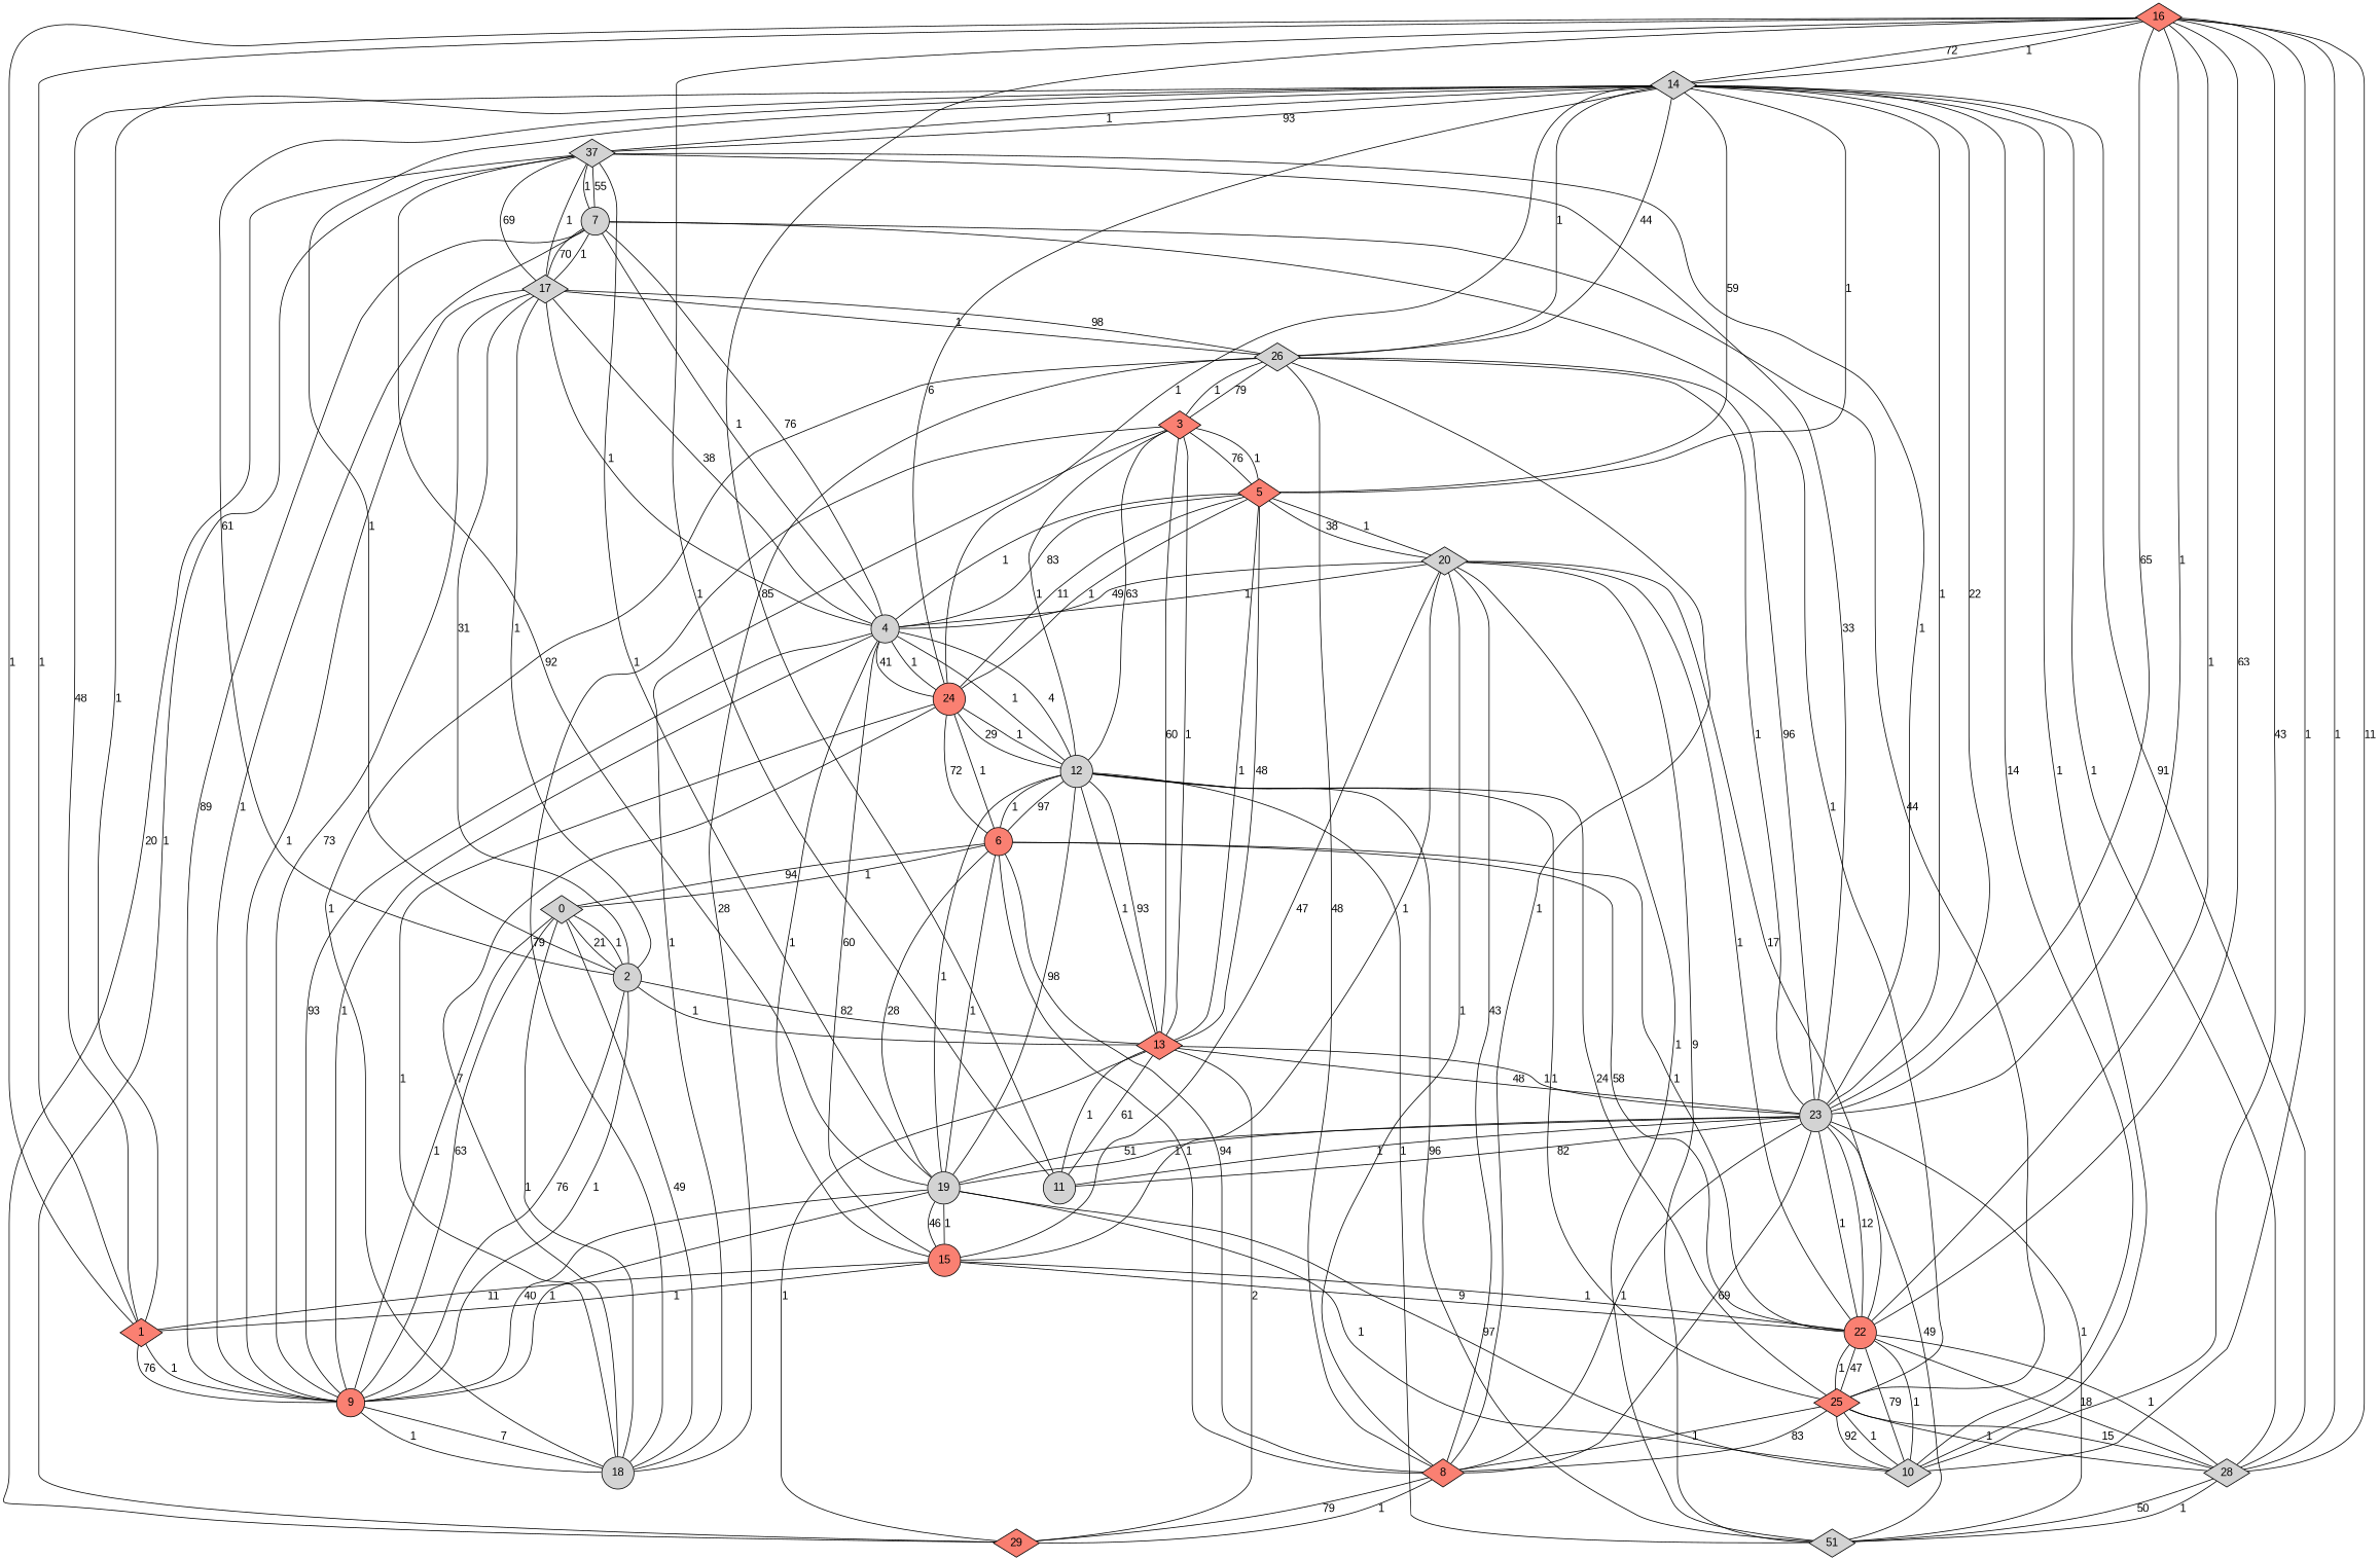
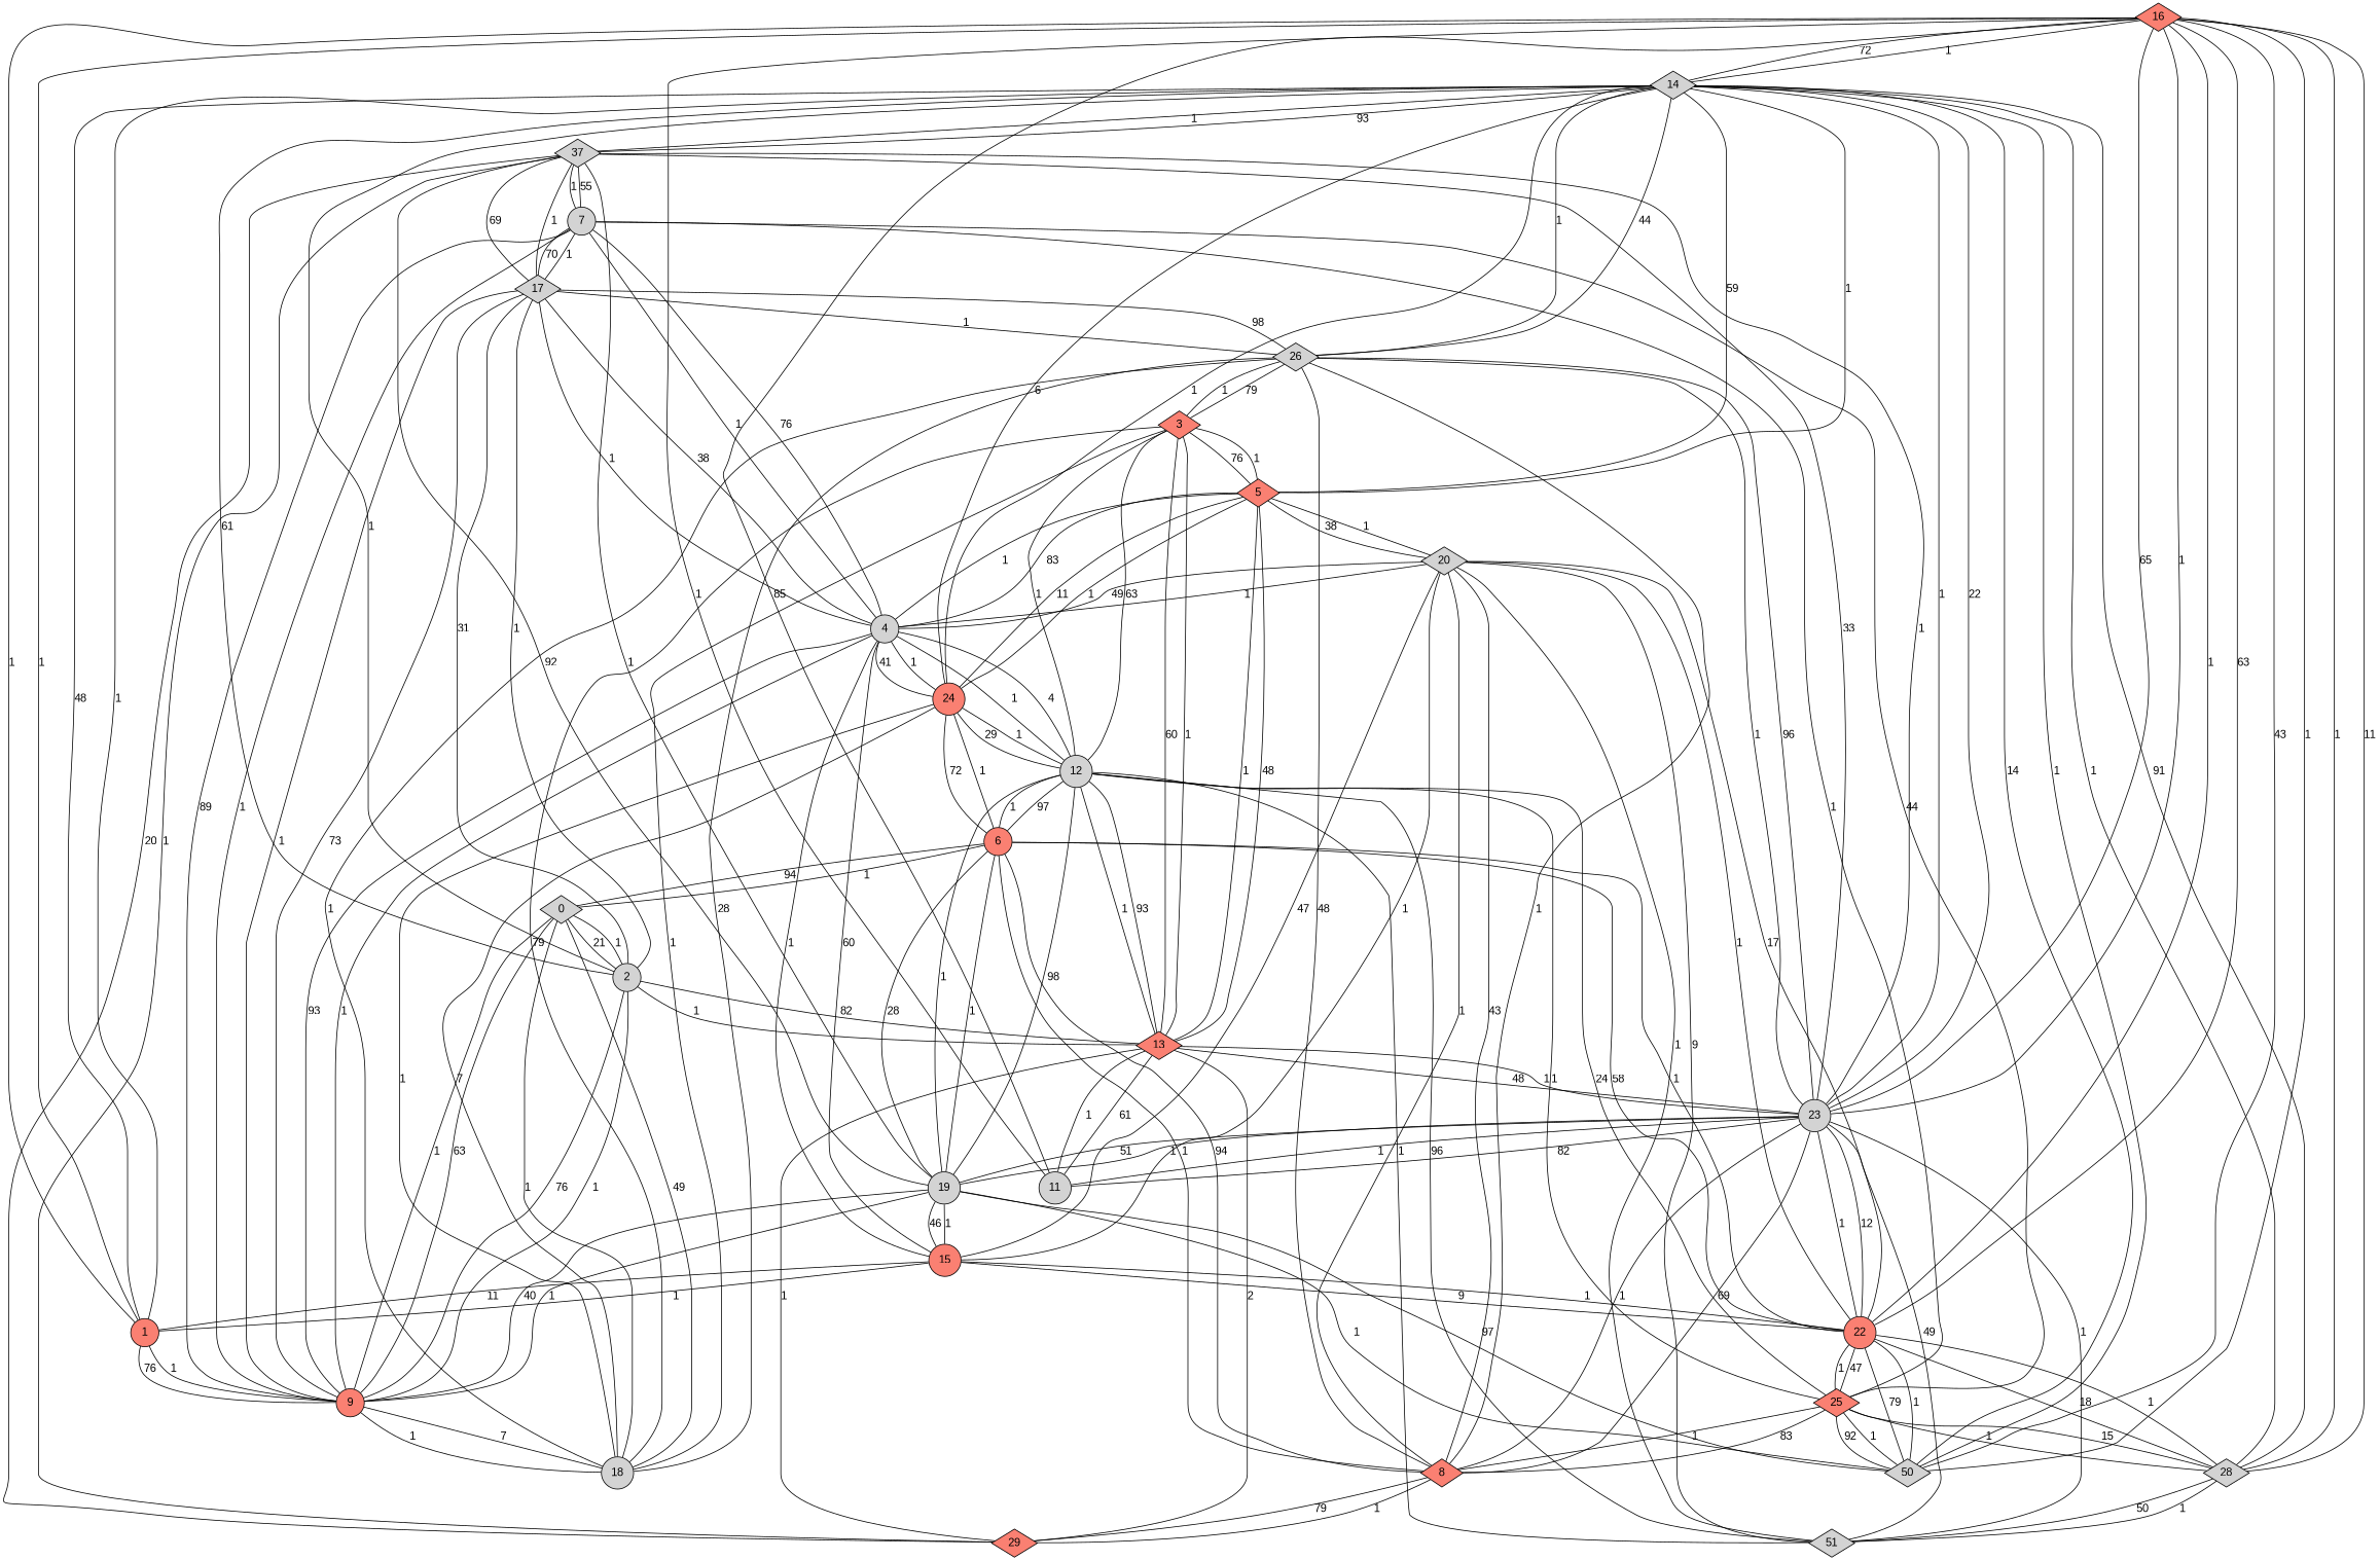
  graph {
    fontname="Liberation Sans"
    node [fillcolor=lightgrey fontname="Liberation Sans" shape=diamond style=filled]
    edge [fontname="Liberation Sans"]
    16 [fillcolor=salmon]
    14
    28
-   1 [fillcolor=salmon]
+   1 [fillcolor=salmon shape=circle]
    23 [shape=circle]
    24 [fillcolor=salmon shape=circle]
-   10
+   10 [label=50]
    5 [fillcolor=salmon]
    26
    2 [shape=circle]
    n11 [label=37]
    22 [fillcolor=salmon shape=circle]
    11 [shape=circle]
    25 [fillcolor=salmon]
    n15 [label=51]
    9 [fillcolor=salmon shape=circle]
    15 [fillcolor=salmon shape=circle]
    8 [fillcolor=salmon]
    19 [shape=circle]
    13 [fillcolor=salmon]
    6 [fillcolor=salmon shape=circle]
    18 [shape=circle]
    12 [shape=circle]
    4 [shape=circle]
    20
    3 [fillcolor=salmon]
    17
    0
    29 [fillcolor=salmon]
    7 [shape=circle]
    16 -- 14 [label=72]
    16 -- 28 [label=1]
    16 -- 1 [label=1]
    16 -- 23 [label=1]
    16 -- 10 [label=43]
    16 -- 22 [label=1]
    16 -- 11 [label=85]
    14 -- 16 [label=1]
    14 -- 28 [label=1]
    14 -- 1 [label=48]
    14 -- 23 [label=1]
    14 -- 24 [label=1]
    14 -- 10 [label=14]
    14 -- 5 [label=59]
    14 -- 26 [label=1]
    14 -- 2 [label=61]
    14 -- n11 [label=1]
    28 -- 16 [label=11]
    28 -- 14 [label=91]
    28 -- 22 [label=18]
    28 -- 25 [label=15]
    28 -- n15 [label=50]
    1 -- 16 [label=1]
    1 -- 14 [label=1]
    1 -- 9 [label=1]
    1 -- 15 [label=1]
    23 -- 16 [label=65]
    23 -- 14 [label=22]
    23 -- 26 [label=1]
    23 -- n11 [label=1]
    23 -- 22 [label=12]
    23 -- 11 [label=82]
    23 -- n15 [label=49]
    23 -- 8 [label=69]
    23 -- 19 [label=51]
    23 -- 13 [label=48]
    24 -- 14 [label=6]
    24 -- 5 [label=11]
    24 -- 6 [label=72]
    24 -- 18 [label=7]
    24 -- 12 [label=29]
    24 -- 4 [label=41]
    10 -- 16 [label=1]
    10 -- 14 [label=1]
    10 -- 22 [label=1]
    10 -- 25 [label=1]
    10 -- 19 [label=1]
    5 -- 14 [label=1]
    5 -- 24 [label=1]
    5 -- 13 [label=1]
    5 -- 4 [label=83]
    5 -- 20 [label=1]
    5 -- 3 [label=76]
    26 -- 14 [label=44]
    26 -- 23 [label=96]
    26 -- 8 [label=48]
    26 -- 18 [label=28]
    26 -- 3 [label=79]
    26 -- 17 [label=98]
    2 -- 14 [label=1]
    2 -- 9 [label=1]
    2 -- 13 [label=1]
    2 -- 17 [label=1]
    2 -- 0 [label=21]
    n11 -- 14 [label=93]
    n11 -- 23 [label=33]
    n11 -- 19 [label=92]
    n11 -- 17 [label=69]
    n11 -- 29 [label=1]
    n11 -- 7 [label=55]
    22 -- 16 [label=63]
    22 -- 28 [label=1]
    22 -- 23 [label=1]
    22 -- 10 [label=79]
    22 -- 25 [label=1]
    22 -- 15 [label=9]
    22 -- 6 [label=58]
    22 -- 20 [label=17]
    11 -- 16 [label=1]
    11 -- 23 [label=1]
    11 -- 13 [label=1]
    25 -- 28 [label=1]
    25 -- 10 [label=92]
    25 -- 22 [label=47]
    25 -- 8 [label=83]
    25 -- 12 [label=24]
    25 -- 7 [label=44]
    n15 -- 28 [label=1]
    n15 -- 23 [label=1]
    n15 -- 12 [label=96]
    n15 -- 20 [label=9]
    9 -- 1 [label=76]
    9 -- 2 [label=76]
    9 -- 19 [label=1]
    9 -- 18 [label=1]
    9 -- 4 [label=93]
    9 -- 17 [label=1]
    9 -- 0 [label=63]
    9 -- 7 [label=89]
    15 -- 1 [label=11]
    15 -- 22 [label=1]
    15 -- 19 [label=1]
    15 -- 4 [label=60]
    15 -- 20 [label=1]
    8 -- 23 [label=1]
    8 -- 26 [label=1]
    8 -- 25 [label=1]
    8 -- 6 [label=94]
    8 -- 20 [label=1]
    8 -- 29 [label=1]
    19 -- 23 [label=1]
    19 -- 10 [label=97]
    19 -- n11 [label=1]
    19 -- 9 [label=40]
    19 -- 15 [label=46]
    19 -- 6 [label=28]
    19 -- 12 [label=98]
    13 -- 23 [label=1]
    13 -- 5 [label=48]
    13 -- 2 [label=82]
    13 -- 11 [label=61]
    13 -- 12 [label=93]
    13 -- 3 [label=60]
    13 -- 29 [label=1]
    6 -- 24 [label=1]
    6 -- 22 [label=1]
    6 -- 8 [label=1]
    6 -- 19 [label=1]
    6 -- 12 [label=1]
    6 -- 0 [label=94]
    18 -- 24 [label=1]
    18 -- 26 [label=1]
    18 -- 9 [label=7]
    18 -- 3 [label=79]
    18 -- 0 [label=49]
    12 -- 24 [label=1]
    12 -- 25 [label=1]
    12 -- n15 [label=1]
    12 -- 19 [label=1]
    12 -- 13 [label=1]
    12 -- 6 [label=97]
    12 -- 4 [label=4]
    12 -- 3 [label=63]
    4 -- 24 [label=1]
    4 -- 5 [label=1]
    4 -- 9 [label=1]
    4 -- 15 [label=1]
    4 -- 12 [label=1]
    4 -- 20 [label=1]
    4 -- 17 [label=1]
    4 -- 7 [label=1]
    20 -- 5 [label=38]
    20 -- 22 [label=1]
    20 -- n15 [label=1]
    20 -- 15 [label=47]
    20 -- 8 [label=43]
    20 -- 4 [label=49]
    3 -- 5 [label=1]
    3 -- 26 [label=1]
    3 -- 13 [label=1]
    3 -- 18 [label=1]
    3 -- 12 [label=1]
    17 -- 26 [label=1]
    17 -- 2 [label=31]
    17 -- n11 [label=1]
    17 -- 9 [label=73]
    17 -- 4 [label=38]
    17 -- 7 [label=70]
    0 -- 2 [label=1]
    0 -- 9 [label=1]
    0 -- 6 [label=1]
    0 -- 18 [label=1]
    29 -- n11 [label=20]
    29 -- 8 [label=79]
    29 -- 13 [label=2]
    7 -- n11 [label=1]
    7 -- 25 [label=1]
    7 -- 9 [label=1]
    7 -- 4 [label=76]
    7 -- 17 [label=1]
  }
